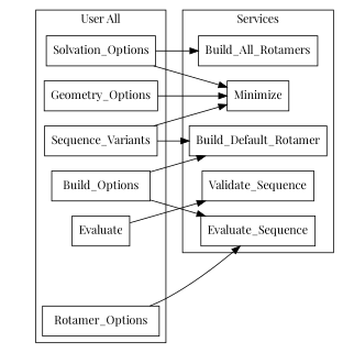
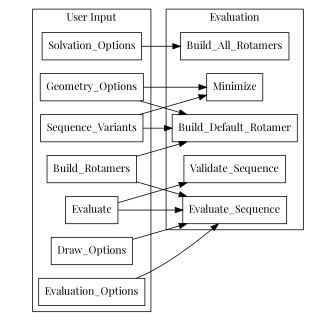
  digraph {
    fontname="Playfair Display"
    rankdir=LR
    node [fontname="Playfair Display" shape=box]
    edge [fontname="Playfair Display" style=solid]
-   Evaluation_Options [label=Rotamer_Options]
-   Build_Options
+   Draw_Options
+   Evaluation_Options
+   Build_Options [label=Build_Rotamers]
    Geometry_Options
    Solvation_Options
    Sequence_Variants
    n7 [label=Evaluate]
    Minimize
    Build_All_Rotamers
    Build_Default_Rotamer
    Evaluate_Sequence
    Validate_Sequence
    subgraph cluster_1 {
-     label="User All"
+     label="User Input"
      subgraph sub_2 {
        label="User Input"
        rank=same
+       Draw_Options
        Evaluation_Options
        Build_Options
        Geometry_Options
        Solvation_Options
        Sequence_Variants
        n7
      }
    }
    subgraph cluster_3 {
-     label=Services
+     label=Evaluation
      subgraph sub_4 {
        label=Services
        rank=same
        Minimize
        Build_All_Rotamers
        Build_Default_Rotamer
        Evaluate_Sequence
        Validate_Sequence
      }
    }
+   Draw_Options -> Evaluation_Options [style=invis]
+   Draw_Options -> Evaluate_Sequence
    Evaluation_Options -> Build_Options [style=invis]
    Evaluation_Options -> Evaluate_Sequence
    Build_Options -> Geometry_Options [style=invis]
    Build_Options -> Build_Default_Rotamer
    Build_Options -> Evaluate_Sequence
    Geometry_Options -> Solvation_Options [style=invis]
    Geometry_Options -> Minimize
+   Geometry_Options -> Build_Default_Rotamer
    Solvation_Options -> Sequence_Variants [style=invis]
-   Solvation_Options -> Minimize
    Solvation_Options -> Build_All_Rotamers
    Sequence_Variants -> n7 [style=invis]
    Sequence_Variants -> Minimize
    Sequence_Variants -> Build_Default_Rotamer
+   n7 -> Evaluate_Sequence
    n7 -> Validate_Sequence
    Minimize -> Build_All_Rotamers [style=invis]
    Build_All_Rotamers -> Build_Default_Rotamer [style=invis]
    Build_Default_Rotamer -> Evaluate_Sequence [style=invis]
    Evaluate_Sequence -> Validate_Sequence [style=invis]
  }
